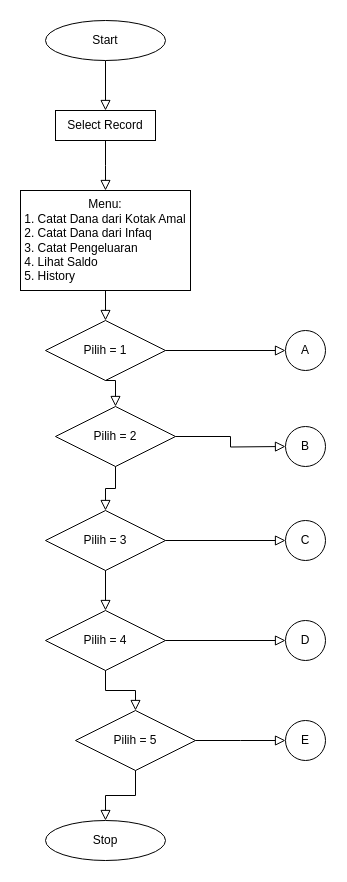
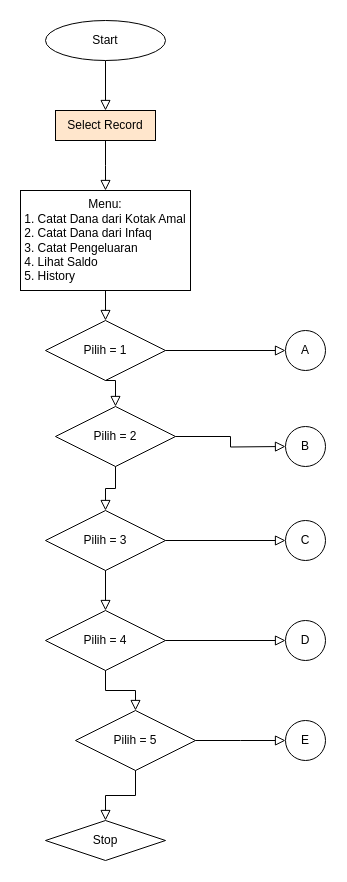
  <mxCell id="0" />
  <mxCell id="1" parent="0" />
  <mxCell id="2" value="" style="rounded=0;html=1;jettySize=auto;orthogonalLoop=1;fontSize=11;endArrow=block;endFill=0;endSize=8;strokeWidth=1;shadow=0;labelBackgroundColor=none;edgeStyle=orthogonalEdgeStyle;" parent="1" edge="1"><mxGeometry relative="1" as="geometry"><mxPoint x="105" y="60" as="sourcePoint" /><mxPoint x="105" y="110" as="targetPoint" /></mxGeometry></mxCell>
- <mxCell id="3" value="Select Record" style="rounded=0;whiteSpace=wrap;html=1;" vertex="1" parent="1"><mxGeometry x="55" y="110" width="100" height="30" as="geometry" /></mxCell>
+ <mxCell id="3" value="Select Record" style="rounded=0;whiteSpace=wrap;html=1;fillColor=#ffe6cc;" vertex="1" parent="1"><mxGeometry x="55" y="110" width="100" height="30" as="geometry" /></mxCell>
  <mxCell id="4" value="" style="rounded=0;html=1;jettySize=auto;orthogonalLoop=1;fontSize=11;endArrow=block;endFill=0;endSize=8;strokeWidth=1;shadow=0;labelBackgroundColor=none;edgeStyle=orthogonalEdgeStyle;exitX=0.5;exitY=1;exitDx=0;exitDy=0;" edge="1" parent="1" source="3"><mxGeometry relative="1" as="geometry"><mxPoint x="115" y="70" as="sourcePoint" /><mxPoint x="105" y="190" as="targetPoint" /></mxGeometry></mxCell>
  <mxCell id="5" value="Start" style="ellipse;whiteSpace=wrap;html=1;" vertex="1" parent="1"><mxGeometry x="45" y="20" width="120" height="40" as="geometry" /></mxCell>
  <mxCell id="6" value="Menu:&lt;br&gt;&lt;div style=&quot;text-align: left&quot;&gt;&lt;span&gt;1. Catat Dana dari Kotak Amal&lt;/span&gt;&lt;/div&gt;&lt;div style=&quot;text-align: left&quot;&gt;&lt;span&gt;2. Catat Dana dari Infaq&lt;/span&gt;&lt;/div&gt;&lt;div style=&quot;text-align: left&quot;&gt;&lt;span&gt;3. Catat Pengeluaran&lt;/span&gt;&lt;/div&gt;&lt;div style=&quot;text-align: left&quot;&gt;&lt;span&gt;4. Lihat Saldo&lt;/span&gt;&lt;/div&gt;&lt;div style=&quot;text-align: left&quot;&gt;&lt;span&gt;5. History&lt;/span&gt;&lt;/div&gt;" style="rounded=0;whiteSpace=wrap;html=1;" vertex="1" parent="1"><mxGeometry x="20" y="190" width="170" height="100" as="geometry" /></mxCell>
  <mxCell id="7" value="Pilih = 5" style="rhombus;whiteSpace=wrap;html=1;" vertex="1" parent="1"><mxGeometry x="75" y="710" width="120" height="60" as="geometry" /></mxCell>
  <mxCell id="8" value="Pilih = 4" style="rhombus;whiteSpace=wrap;html=1;" vertex="1" parent="1"><mxGeometry x="45" y="610" width="120" height="60" as="geometry" /></mxCell>
  <mxCell id="9" value="Pilih = 3" style="rhombus;whiteSpace=wrap;html=1;" vertex="1" parent="1"><mxGeometry x="45" y="510" width="120" height="60" as="geometry" /></mxCell>
  <mxCell id="10" value="Pilih = 2" style="rhombus;whiteSpace=wrap;html=1;" vertex="1" parent="1"><mxGeometry x="55" y="406" width="120" height="60" as="geometry" /></mxCell>
  <mxCell id="11" value="Pilih = 1" style="rhombus;whiteSpace=wrap;html=1;" vertex="1" parent="1"><mxGeometry x="45" y="320" width="120" height="60" as="geometry" /></mxCell>
  <mxCell id="12" value="" style="rounded=0;html=1;jettySize=auto;orthogonalLoop=1;fontSize=11;endArrow=block;endFill=0;endSize=8;strokeWidth=1;shadow=0;labelBackgroundColor=none;edgeStyle=orthogonalEdgeStyle;exitX=0.5;exitY=1;exitDx=0;exitDy=0;entryX=0.5;entryY=0;entryDx=0;entryDy=0;" edge="1" parent="1" source="6" target="11"><mxGeometry relative="1" as="geometry"><mxPoint x="115" y="150" as="sourcePoint" /><mxPoint x="115" y="200" as="targetPoint" /></mxGeometry></mxCell>
  <mxCell id="13" value="" style="rounded=0;html=1;jettySize=auto;orthogonalLoop=1;fontSize=11;endArrow=block;endFill=0;endSize=8;strokeWidth=1;shadow=0;labelBackgroundColor=none;edgeStyle=orthogonalEdgeStyle;entryX=0.5;entryY=0;entryDx=0;entryDy=0;" edge="1" parent="1" target="10"><mxGeometry relative="1" as="geometry"><mxPoint x="105" y="380" as="sourcePoint" /><mxPoint x="105" y="410" as="targetPoint" /></mxGeometry></mxCell>
  <mxCell id="14" value="" style="rounded=0;html=1;jettySize=auto;orthogonalLoop=1;fontSize=11;endArrow=block;endFill=0;endSize=8;strokeWidth=1;shadow=0;labelBackgroundColor=none;edgeStyle=orthogonalEdgeStyle;entryX=0.5;entryY=0;entryDx=0;entryDy=0;exitX=0.5;exitY=1;exitDx=0;exitDy=0;" edge="1" parent="1" source="10" target="9"><mxGeometry relative="1" as="geometry"><mxPoint x="104.83" y="476" as="sourcePoint" /><mxPoint x="104.83" y="512" as="targetPoint" /></mxGeometry></mxCell>
  <mxCell id="15" value="" style="rounded=0;html=1;jettySize=auto;orthogonalLoop=1;fontSize=11;endArrow=block;endFill=0;endSize=8;strokeWidth=1;shadow=0;labelBackgroundColor=none;edgeStyle=orthogonalEdgeStyle;entryX=0.5;entryY=0;entryDx=0;entryDy=0;exitX=0.5;exitY=1;exitDx=0;exitDy=0;" edge="1" parent="1" source="9" target="8"><mxGeometry relative="1" as="geometry"><mxPoint x="115" y="486" as="sourcePoint" /><mxPoint x="115" y="520" as="targetPoint" /></mxGeometry></mxCell>
  <mxCell id="16" value="" style="rounded=0;html=1;jettySize=auto;orthogonalLoop=1;fontSize=11;endArrow=block;endFill=0;endSize=8;strokeWidth=1;shadow=0;labelBackgroundColor=none;edgeStyle=orthogonalEdgeStyle;entryX=0.5;entryY=0;entryDx=0;entryDy=0;exitX=0.5;exitY=1;exitDx=0;exitDy=0;" edge="1" parent="1" source="8" target="7"><mxGeometry relative="1" as="geometry"><mxPoint x="115" y="580" as="sourcePoint" /><mxPoint x="115" y="620" as="targetPoint" /></mxGeometry></mxCell>
- <mxCell id="17" value="Stop" style="ellipse;whiteSpace=wrap;html=1;" vertex="1" parent="1"><mxGeometry x="45" y="820" width="120" height="40" as="geometry" /></mxCell>
+ <mxCell id="17" value="Stop" style="rhombus;whiteSpace=wrap;html=1;" vertex="1" parent="1"><mxGeometry x="45" y="820" width="120" height="40" as="geometry" /></mxCell>
  <mxCell id="18" value="" style="rounded=0;html=1;jettySize=auto;orthogonalLoop=1;fontSize=11;endArrow=block;endFill=0;endSize=8;strokeWidth=1;shadow=0;labelBackgroundColor=none;edgeStyle=orthogonalEdgeStyle;entryX=0.5;entryY=0;entryDx=0;entryDy=0;exitX=0.5;exitY=1;exitDx=0;exitDy=0;" edge="1" parent="1" source="7" target="17"><mxGeometry relative="1" as="geometry"><mxPoint x="115" y="680" as="sourcePoint" /><mxPoint x="115" y="720" as="targetPoint" /></mxGeometry></mxCell>
  <mxCell id="19" value="E" style="ellipse;whiteSpace=wrap;html=1;aspect=fixed;" vertex="1" parent="1"><mxGeometry x="285" y="720" width="40" height="40" as="geometry" /></mxCell>
  <mxCell id="20" value="D" style="ellipse;whiteSpace=wrap;html=1;aspect=fixed;" vertex="1" parent="1"><mxGeometry x="285" y="620" width="40" height="40" as="geometry" /></mxCell>
  <mxCell id="21" value="C" style="ellipse;whiteSpace=wrap;html=1;aspect=fixed;" vertex="1" parent="1"><mxGeometry x="285" y="520" width="40" height="40" as="geometry" /></mxCell>
  <mxCell id="22" value="B" style="ellipse;whiteSpace=wrap;html=1;aspect=fixed;" vertex="1" parent="1"><mxGeometry x="285" y="426" width="40" height="40" as="geometry" /></mxCell>
  <mxCell id="23" value="A" style="ellipse;whiteSpace=wrap;html=1;aspect=fixed;" vertex="1" parent="1"><mxGeometry x="285" y="330" width="40" height="40" as="geometry" /></mxCell>
  <mxCell id="24" value="" style="rounded=0;html=1;jettySize=auto;orthogonalLoop=1;fontSize=11;endArrow=block;endFill=0;endSize=8;strokeWidth=1;shadow=0;labelBackgroundColor=none;edgeStyle=orthogonalEdgeStyle;exitX=1;exitY=0.5;exitDx=0;exitDy=0;entryX=0;entryY=0.5;entryDx=0;entryDy=0;" edge="1" parent="1" source="11" target="23"><mxGeometry relative="1" as="geometry"><mxPoint x="115" y="150" as="sourcePoint" /><mxPoint x="115" y="200" as="targetPoint" /></mxGeometry></mxCell>
  <mxCell id="25" value="" style="rounded=0;html=1;jettySize=auto;orthogonalLoop=1;fontSize=11;endArrow=block;endFill=0;endSize=8;strokeWidth=1;shadow=0;labelBackgroundColor=none;edgeStyle=orthogonalEdgeStyle;exitX=1;exitY=0.5;exitDx=0;exitDy=0;" edge="1" parent="1" source="10"><mxGeometry relative="1" as="geometry"><mxPoint x="175" y="360" as="sourcePoint" /><mxPoint x="285" y="446" as="targetPoint" /></mxGeometry></mxCell>
  <mxCell id="26" value="" style="rounded=0;html=1;jettySize=auto;orthogonalLoop=1;fontSize=11;endArrow=block;endFill=0;endSize=8;strokeWidth=1;shadow=0;labelBackgroundColor=none;edgeStyle=orthogonalEdgeStyle;exitX=1;exitY=0.5;exitDx=0;exitDy=0;entryX=0;entryY=0.5;entryDx=0;entryDy=0;" edge="1" parent="1" source="9" target="21"><mxGeometry relative="1" as="geometry"><mxPoint x="175" y="456" as="sourcePoint" /><mxPoint x="295" y="456" as="targetPoint" /></mxGeometry></mxCell>
  <mxCell id="27" value="" style="rounded=0;html=1;jettySize=auto;orthogonalLoop=1;fontSize=11;endArrow=block;endFill=0;endSize=8;strokeWidth=1;shadow=0;labelBackgroundColor=none;edgeStyle=orthogonalEdgeStyle;exitX=1;exitY=0.5;exitDx=0;exitDy=0;entryX=0;entryY=0.5;entryDx=0;entryDy=0;" edge="1" parent="1" source="8" target="20"><mxGeometry relative="1" as="geometry"><mxPoint x="175" y="550" as="sourcePoint" /><mxPoint x="295" y="550" as="targetPoint" /></mxGeometry></mxCell>
  <mxCell id="28" value="" style="rounded=0;html=1;jettySize=auto;orthogonalLoop=1;fontSize=11;endArrow=block;endFill=0;endSize=8;strokeWidth=1;shadow=0;labelBackgroundColor=none;edgeStyle=orthogonalEdgeStyle;exitX=1;exitY=0.5;exitDx=0;exitDy=0;" edge="1" parent="1" source="7"><mxGeometry relative="1" as="geometry"><mxPoint x="175" y="650" as="sourcePoint" /><mxPoint x="285" y="740" as="targetPoint" /></mxGeometry></mxCell>
